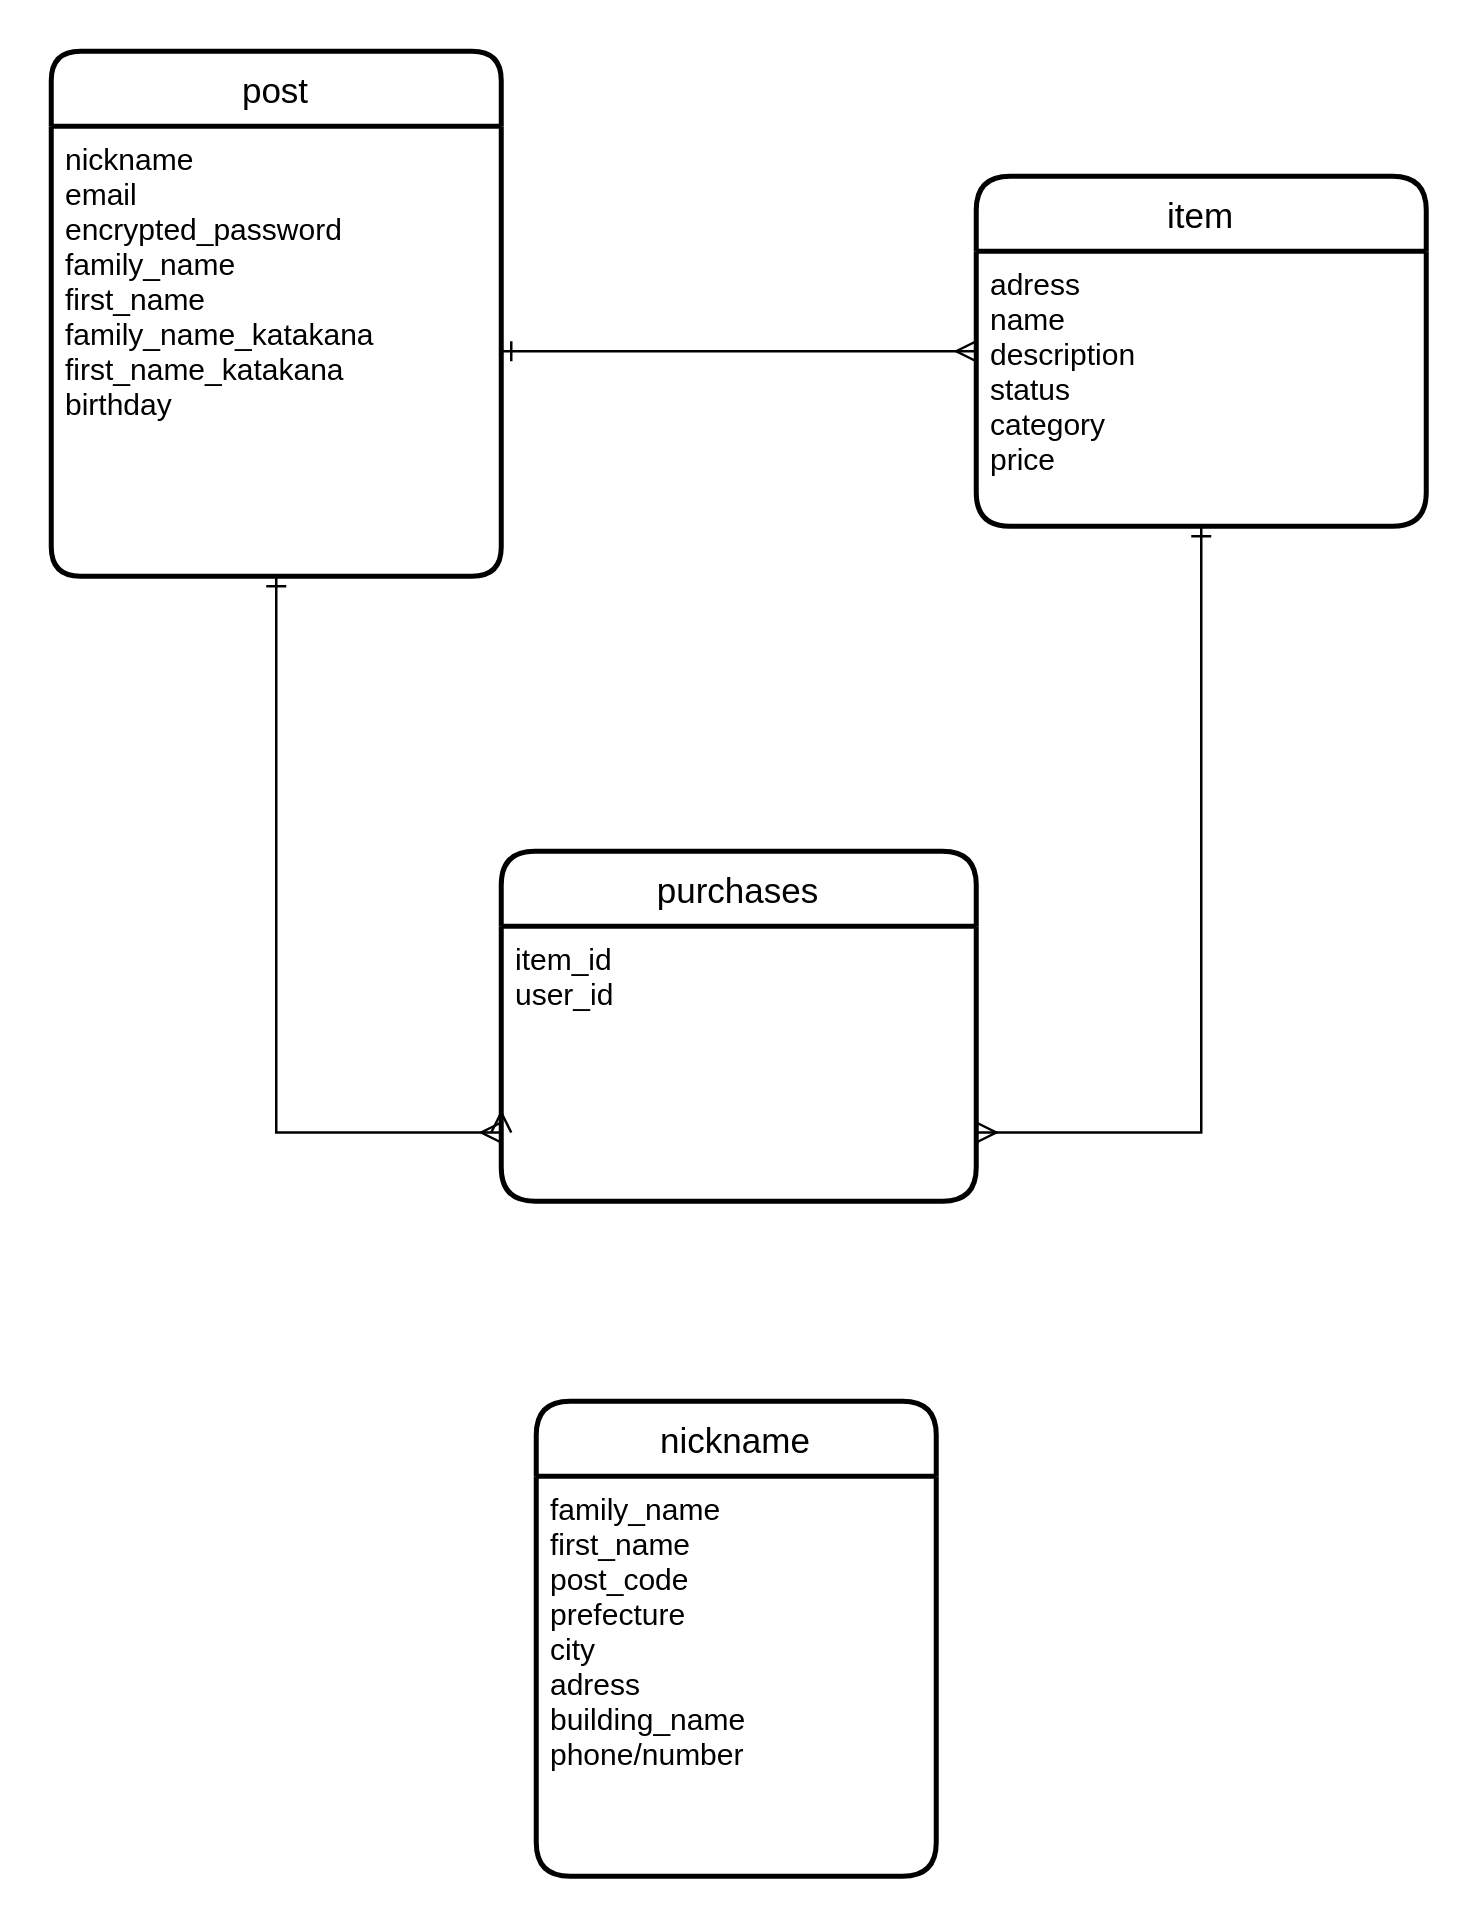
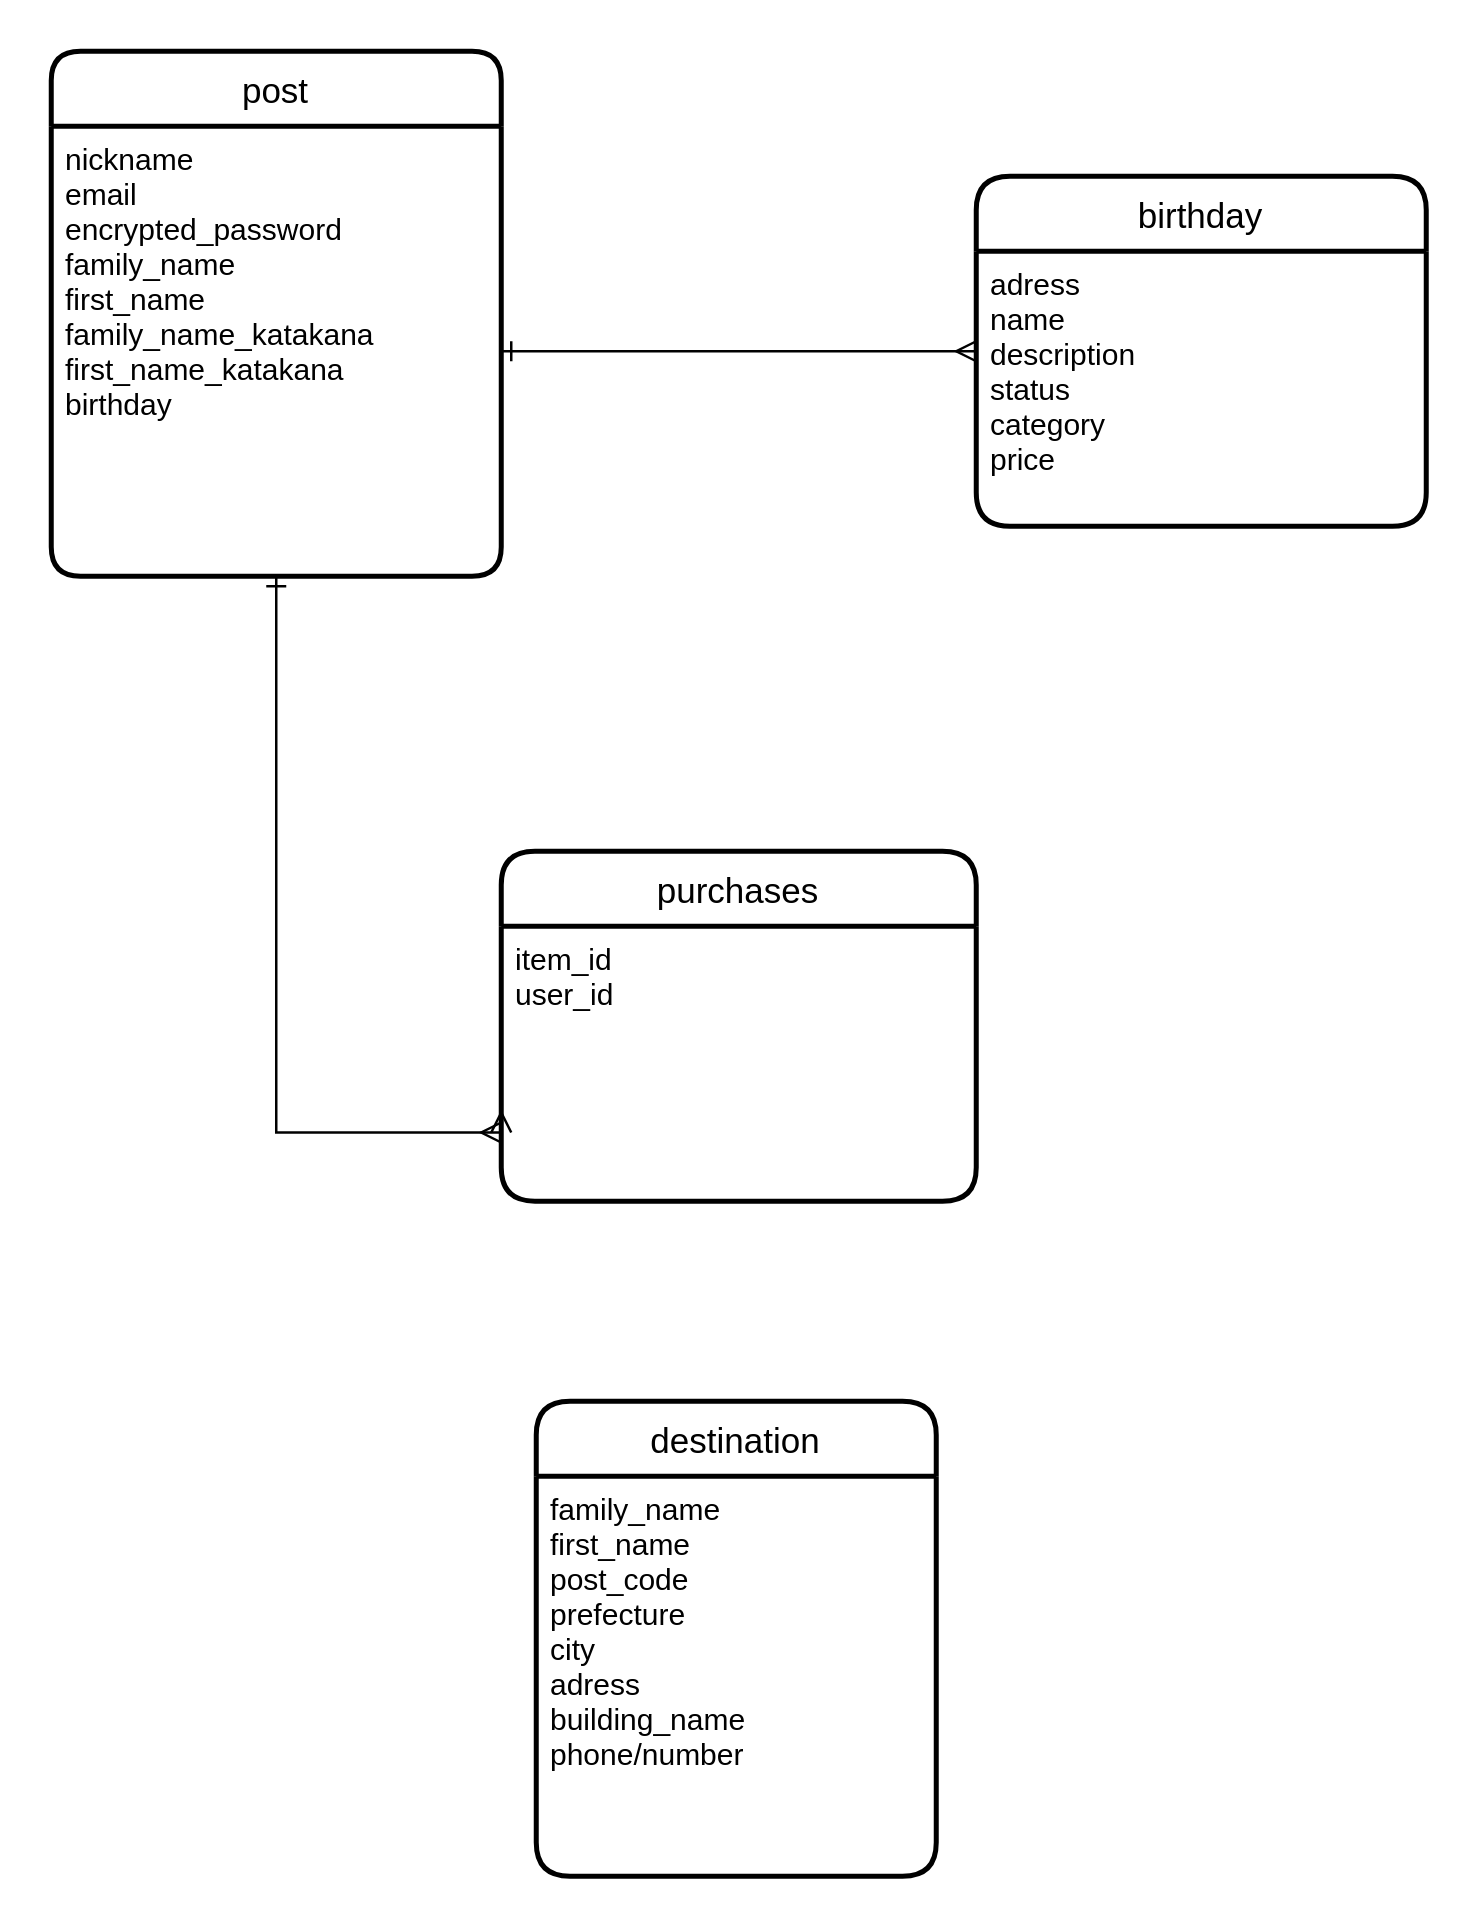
  <mxCell id="0" />
  <mxCell id="1" parent="0" />
  <mxCell id="2" value="post" style="swimlane;childLayout=stackLayout;horizontal=1;startSize=30;horizontalStack=0;rounded=1;fontSize=14;fontStyle=0;strokeWidth=2;resizeParent=0;resizeLast=1;shadow=0;dashed=0;align=center;arcSize=13;fontFamily=Helvetica;" vertex="1" parent="1"><mxGeometry x="20" y="20" width="180" height="210" as="geometry"><mxRectangle x="70" y="150" width="70" height="30" as="alternateBounds" /></mxGeometry></mxCell>
  <mxCell id="3" value="nickname&#10;email&#10;encrypted_password&#10;family_name&#10;first_name&#10;family_name_katakana&#10;first_name_katakana&#10;birthday&#10;" style="align=left;strokeColor=none;fillColor=none;spacingLeft=4;fontSize=12;verticalAlign=top;resizable=0;rotatable=0;part=1;" vertex="1" parent="2"><mxGeometry y="30" width="180" height="180" as="geometry" /></mxCell>
- <mxCell id="4" value="item" style="swimlane;childLayout=stackLayout;horizontal=1;startSize=30;horizontalStack=0;rounded=1;fontSize=14;fontStyle=0;strokeWidth=2;resizeParent=0;resizeLast=1;shadow=0;dashed=0;align=center;" vertex="1" parent="1"><mxGeometry x="390" y="70" width="180" height="140" as="geometry" /></mxCell>
+ <mxCell id="4" value="birthday" style="swimlane;childLayout=stackLayout;horizontal=1;startSize=30;horizontalStack=0;rounded=1;fontSize=14;fontStyle=0;strokeWidth=2;resizeParent=0;resizeLast=1;shadow=0;dashed=0;align=center;" vertex="1" parent="1"><mxGeometry x="390" y="70" width="180" height="140" as="geometry" /></mxCell>
  <mxCell id="5" value="adress&#10;name&#10;description&#10;status&#10;category&#10;price&#10;" style="align=left;strokeColor=none;fillColor=none;spacingLeft=4;fontSize=12;verticalAlign=top;resizable=0;rotatable=0;part=1;" vertex="1" parent="4"><mxGeometry y="30" width="180" height="110" as="geometry" /></mxCell>
  <mxCell id="6" value="purchases" style="swimlane;childLayout=stackLayout;horizontal=1;startSize=30;horizontalStack=0;rounded=1;fontSize=14;fontStyle=0;strokeWidth=2;resizeParent=0;resizeLast=1;shadow=0;dashed=0;align=center;" vertex="1" parent="1"><mxGeometry x="200" y="340" width="190" height="140" as="geometry" /></mxCell>
  <mxCell id="7" value="item_id&#10;user_id" style="align=left;strokeColor=none;fillColor=none;spacingLeft=4;fontSize=12;verticalAlign=top;resizable=0;rotatable=0;part=1;" vertex="1" parent="6"><mxGeometry y="30" width="190" height="110" as="geometry" /></mxCell>
- <mxCell id="8" value="nickname" style="swimlane;childLayout=stackLayout;horizontal=1;startSize=30;horizontalStack=0;rounded=1;fontSize=14;fontStyle=0;strokeWidth=2;resizeParent=0;resizeLast=1;shadow=0;dashed=0;align=center;fontFamily=Helvetica;" vertex="1" parent="1"><mxGeometry x="214" y="560" width="160" height="190" as="geometry" /></mxCell>
+ <mxCell id="8" value="destination" style="swimlane;childLayout=stackLayout;horizontal=1;startSize=30;horizontalStack=0;rounded=1;fontSize=14;fontStyle=0;strokeWidth=2;resizeParent=0;resizeLast=1;shadow=0;dashed=0;align=center;fontFamily=Helvetica;" vertex="1" parent="1"><mxGeometry x="214" y="560" width="160" height="190" as="geometry" /></mxCell>
  <mxCell id="9" value="family_name&#10;first_name&#10;post_code&#10;prefecture&#10;city&#10;adress&#10;building_name&#10;phone/number&#10;" style="align=left;strokeColor=none;fillColor=none;spacingLeft=4;fontSize=12;verticalAlign=top;resizable=0;rotatable=0;part=1;" vertex="1" parent="8"><mxGeometry y="30" width="160" height="160" as="geometry" /></mxCell>
  <mxCell id="10" style="edgeStyle=orthogonalEdgeStyle;rounded=0;orthogonalLoop=1;jettySize=auto;html=1;entryX=0;entryY=0.75;entryDx=0;entryDy=0;fontFamily=Helvetica;endArrow=ERmany;endFill=0;" edge="1" parent="1" target="7"><mxGeometry relative="1" as="geometry"><mxPoint x="200" y="443" as="sourcePoint" /></mxGeometry></mxCell>
  <mxCell id="11" style="edgeStyle=orthogonalEdgeStyle;rounded=0;orthogonalLoop=1;jettySize=auto;html=1;exitX=0.5;exitY=1;exitDx=0;exitDy=0;entryX=0;entryY=0.75;entryDx=0;entryDy=0;fontFamily=Helvetica;endArrow=ERmany;endFill=0;startArrow=ERone;startFill=0;" edge="1" parent="1" source="3" target="7"><mxGeometry relative="1" as="geometry" /></mxCell>
  <mxCell id="12" style="edgeStyle=orthogonalEdgeStyle;rounded=0;orthogonalLoop=1;jettySize=auto;html=1;entryX=0;entryY=0.5;entryDx=0;entryDy=0;fontFamily=Helvetica;endArrow=ERmany;endFill=0;startArrow=ERone;startFill=0;" edge="1" parent="1" source="3" target="4"><mxGeometry relative="1" as="geometry" /></mxCell>
- <mxCell id="13" style="edgeStyle=orthogonalEdgeStyle;rounded=0;orthogonalLoop=1;jettySize=auto;html=1;entryX=1;entryY=0.75;entryDx=0;entryDy=0;fontFamily=Helvetica;startArrow=ERone;startFill=0;endArrow=ERmany;endFill=0;" edge="1" parent="1" source="5" target="7"><mxGeometry relative="1" as="geometry" /></mxCell>
